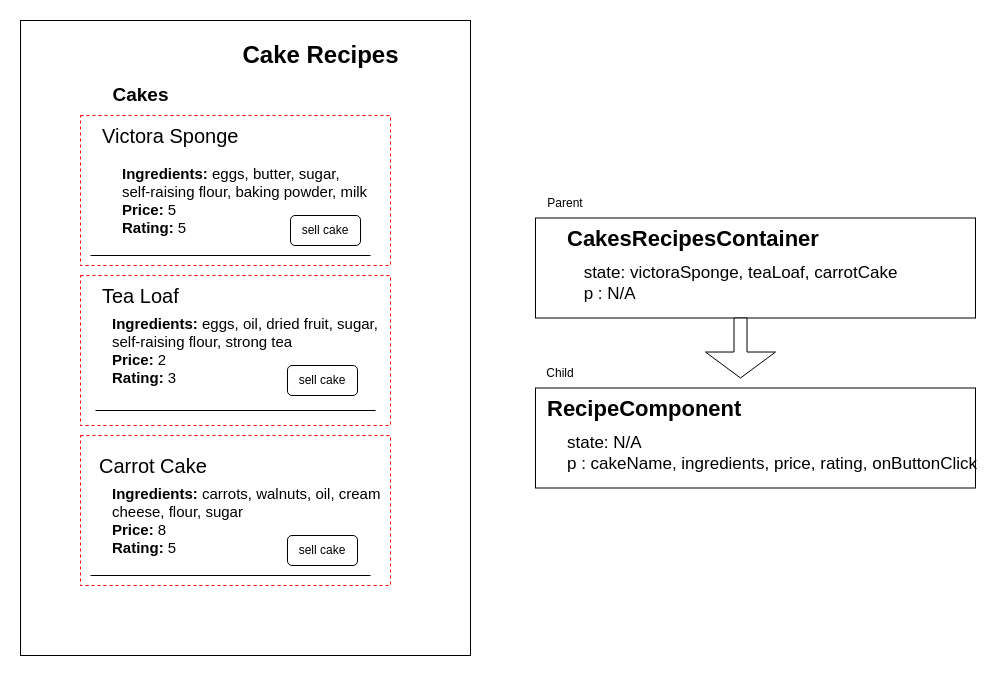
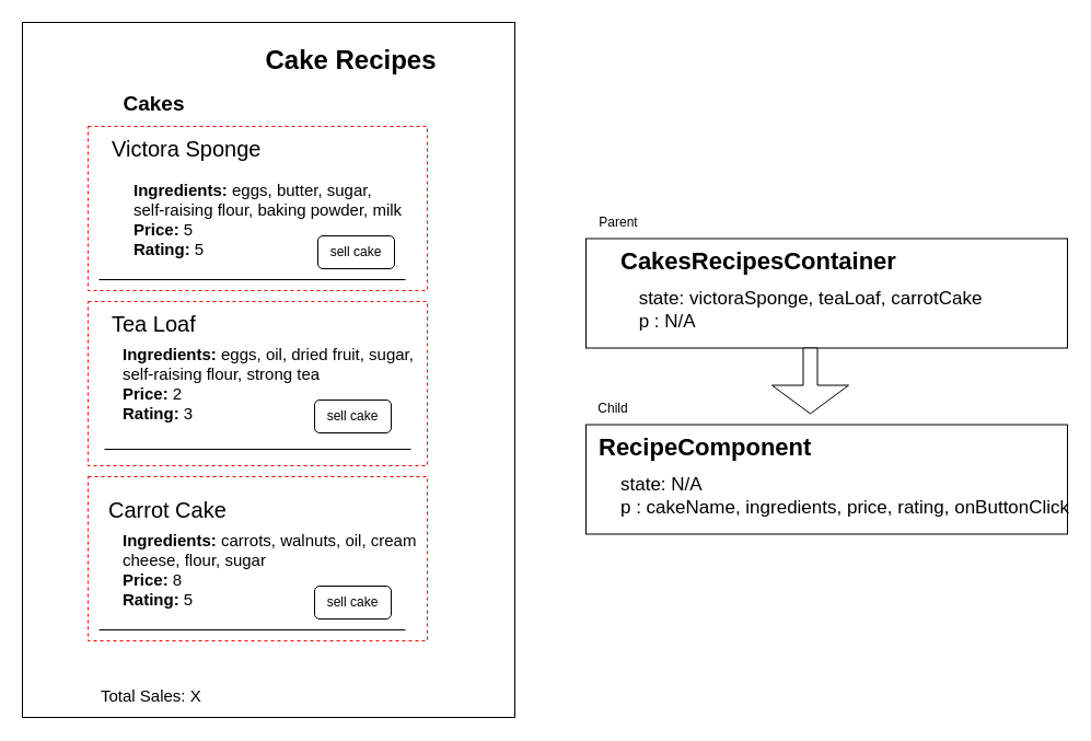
  <mxCell id="0" />
  <mxCell id="1" parent="0" />
  <mxCell id="2" value="" style="rounded=0;whiteSpace=wrap;html=1;fillColor=none;strokeColor=#ff0000;dashed=1;" vertex="1" parent="1"><mxGeometry x="80" y="275" width="310" height="150" as="geometry" /></mxCell>
  <mxCell id="3" value="" style="rounded=0;whiteSpace=wrap;html=1;fillColor=none;strokeColor=#ff0000;dashed=1;" vertex="1" parent="1"><mxGeometry x="80" y="115" width="310" height="150" as="geometry" /></mxCell>
  <mxCell id="4" value="" style="rounded=0;whiteSpace=wrap;html=1;labelBackgroundColor=default;fontColor=default;fillColor=none;" vertex="1" parent="1"><mxGeometry x="20" y="20" width="450" height="635" as="geometry" /></mxCell>
  <mxCell id="5" value="" style="rounded=0;whiteSpace=wrap;html=1;fillColor=none;strokeColor=#ff0000;dashed=1;" vertex="1" parent="1"><mxGeometry x="80" y="435" width="310" height="150" as="geometry" /></mxCell>
  <mxCell id="6" value="Cake Recipes" style="text;strokeColor=none;fillColor=none;html=1;fontSize=24;fontStyle=1;verticalAlign=middle;align=center;" vertex="1" parent="1"><mxGeometry x="225" y="35" width="190" height="40" as="geometry" /></mxCell>
  <mxCell id="7" value="Victora Sponge" style="text;strokeColor=none;fillColor=none;html=1;fontSize=20;fontStyle=0;verticalAlign=middle;align=left;" vertex="1" parent="1"><mxGeometry x="100" y="115" width="170" height="40" as="geometry" /></mxCell>
  <mxCell id="8" value="&lt;b&gt;Ingredients: &lt;/b&gt;eggs, butter, sugar, &lt;br style=&quot;font-size: 15px;&quot;&gt;self-raising flour, baking powder, milk&lt;br&gt;&lt;b&gt;Price:&lt;/b&gt; 5&lt;br&gt;&lt;b&gt;Rating:&lt;/b&gt; 5" style="text;strokeColor=none;fillColor=none;html=1;fontSize=15;fontStyle=0;verticalAlign=middle;align=left;" vertex="1" parent="1"><mxGeometry x="120" y="155" width="360" height="90" as="geometry" /></mxCell>
  <mxCell id="9" value="sell cake" style="rounded=1;whiteSpace=wrap;html=1;" vertex="1" parent="1"><mxGeometry x="290" y="215" width="70" height="30" as="geometry" /></mxCell>
  <mxCell id="10" value="" style="endArrow=none;html=1;rounded=0;" edge="1" parent="1"><mxGeometry width="50" height="50" relative="1" as="geometry"><mxPoint x="90" y="255" as="sourcePoint" /><mxPoint x="370" y="255" as="targetPoint" /></mxGeometry></mxCell>
  <mxCell id="11" value="Tea Loaf" style="text;strokeColor=none;fillColor=none;html=1;fontSize=20;fontStyle=0;verticalAlign=middle;align=left;" vertex="1" parent="1"><mxGeometry x="100" y="275" width="170" height="40" as="geometry" /></mxCell>
  <mxCell id="12" value="&lt;b&gt;Ingredients: &lt;/b&gt;eggs, oil, dried fruit, sugar, &lt;br&gt;self-raising flour, strong tea&lt;br&gt;&lt;b&gt;Price:&lt;/b&gt;&amp;nbsp;2&lt;br&gt;&lt;b&gt;Rating:&lt;/b&gt;&amp;nbsp;3" style="text;strokeColor=none;fillColor=none;html=1;fontSize=15;fontStyle=0;verticalAlign=middle;align=left;" vertex="1" parent="1"><mxGeometry x="110" y="305" width="360" height="90" as="geometry" /></mxCell>
  <mxCell id="13" value="sell cake" style="rounded=1;whiteSpace=wrap;html=1;" vertex="1" parent="1"><mxGeometry x="287" y="365" width="70" height="30" as="geometry" /></mxCell>
  <mxCell id="14" value="" style="endArrow=none;html=1;rounded=0;" edge="1" parent="1"><mxGeometry width="50" height="50" relative="1" as="geometry"><mxPoint x="95" y="410" as="sourcePoint" /><mxPoint x="375" y="410" as="targetPoint" /></mxGeometry></mxCell>
  <mxCell id="15" value="Carrot Cake" style="text;strokeColor=none;fillColor=none;html=1;fontSize=20;fontStyle=0;verticalAlign=middle;align=left;" vertex="1" parent="1"><mxGeometry x="97" y="445" width="170" height="40" as="geometry" /></mxCell>
  <mxCell id="16" value="&lt;b&gt;Ingredients: &lt;/b&gt;carrots, walnuts, oil, cream &lt;br&gt;cheese, flour, sugar&lt;br&gt;&lt;b&gt;Price:&lt;/b&gt;&amp;nbsp;8&lt;br&gt;&lt;b&gt;Rating:&lt;/b&gt;&amp;nbsp;5" style="text;strokeColor=none;fillColor=none;html=1;fontSize=15;fontStyle=0;verticalAlign=middle;align=left;" vertex="1" parent="1"><mxGeometry x="110" y="475" width="360" height="90" as="geometry" /></mxCell>
  <mxCell id="17" value="sell cake" style="rounded=1;whiteSpace=wrap;html=1;" vertex="1" parent="1"><mxGeometry x="287" y="535" width="70" height="30" as="geometry" /></mxCell>
  <mxCell id="18" value="" style="endArrow=none;html=1;rounded=0;" edge="1" parent="1"><mxGeometry width="50" height="50" relative="1" as="geometry"><mxPoint x="90" y="575" as="sourcePoint" /><mxPoint x="370" y="575" as="targetPoint" /></mxGeometry></mxCell>
+ <mxCell id="19" value="&lt;font style=&quot;font-size: 15px;&quot;&gt;Total Sales: X&lt;/font&gt;" style="text;html=1;strokeColor=none;fillColor=none;align=left;verticalAlign=middle;whiteSpace=wrap;rounded=0;" vertex="1" parent="1"><mxGeometry x="90" y="620" width="140" height="30" as="geometry" /></mxCell>
  <mxCell id="20" value="Cakes" style="text;strokeColor=none;fillColor=none;html=1;fontSize=19;fontStyle=1;verticalAlign=middle;align=center;" vertex="1" parent="1"><mxGeometry x="90" y="75" width="100" height="40" as="geometry" /></mxCell>
  <mxCell id="21" value="&lt;font style=&quot;font-size: 22px;&quot;&gt;CakesRecipesContainer&lt;/font&gt;" style="text;strokeColor=none;fillColor=none;html=1;fontSize=24;fontStyle=1;verticalAlign=middle;align=left;" vertex="1" parent="1"><mxGeometry x="565" y="217.5" width="290" height="40" as="geometry" /></mxCell>
  <mxCell id="22" value="state: victoraSponge, teaLoaf, carrotCake&lt;br&gt;&lt;div style=&quot;text-align: left;&quot;&gt;&lt;span style=&quot;background-color: initial;&quot;&gt;p : N/A&lt;/span&gt;&lt;/div&gt;" style="text;strokeColor=none;fillColor=none;html=1;fontSize=17;fontStyle=0;verticalAlign=middle;align=center;" vertex="1" parent="1"><mxGeometry x="565" y="267.5" width="350" height="30" as="geometry" /></mxCell>
  <mxCell id="23" value="" style="rounded=0;whiteSpace=wrap;html=1;fillColor=none;" vertex="1" parent="1"><mxGeometry x="535" y="217.5" width="440" height="100" as="geometry" /></mxCell>
  <mxCell id="24" value="&lt;span style=&quot;font-size: 22px;&quot;&gt;RecipeComponent&lt;/span&gt;" style="text;strokeColor=none;fillColor=none;html=1;fontSize=24;fontStyle=1;verticalAlign=middle;align=left;" vertex="1" parent="1"><mxGeometry x="545" y="387.5" width="290" height="40" as="geometry" /></mxCell>
  <mxCell id="25" value="state: N/A&lt;br&gt;&lt;div style=&quot;&quot;&gt;&lt;span style=&quot;background-color: initial;&quot;&gt;p : cakeName, ingredients, price, rating, onButtonClick&lt;/span&gt;&lt;/div&gt;" style="text;strokeColor=none;fillColor=none;html=1;fontSize=17;fontStyle=0;verticalAlign=middle;align=left;" vertex="1" parent="1"><mxGeometry x="565" y="437.5" width="350" height="30" as="geometry" /></mxCell>
  <mxCell id="26" value="" style="rounded=0;whiteSpace=wrap;html=1;fillColor=none;" vertex="1" parent="1"><mxGeometry x="535" y="387.5" width="440" height="100" as="geometry" /></mxCell>
  <mxCell id="27" value="" style="shape=singleArrow;direction=south;whiteSpace=wrap;html=1;arrowWidth=0.186;arrowSize=0.433;" vertex="1" parent="1"><mxGeometry x="705" y="317.5" width="70" height="60" as="geometry" /></mxCell>
  <mxCell id="28" value="Parent" style="text;html=1;strokeColor=none;fillColor=none;align=center;verticalAlign=middle;whiteSpace=wrap;rounded=0;" vertex="1" parent="1"><mxGeometry x="535" y="187.5" width="60" height="30" as="geometry" /></mxCell>
  <mxCell id="29" value="Child" style="text;html=1;strokeColor=none;fillColor=none;align=center;verticalAlign=middle;whiteSpace=wrap;rounded=0;" vertex="1" parent="1"><mxGeometry x="530" y="357.5" width="60" height="30" as="geometry" /></mxCell>
